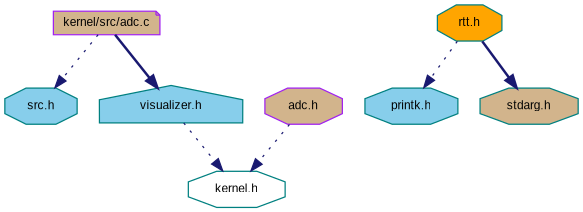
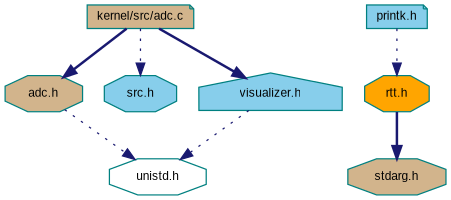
  digraph {
    fontname="Liberation Sans"
    node [color=teal fillcolor=tan fontname="Liberation Sans" fontsize=10 shape=octagon style=filled]
    edge [color=midnightblue fontname="Liberation Sans" fontsize=10 labelfontname=Helvetica labelfontsize=10 style=dotted]
-   n1 [color=purple fontcolor=black height=0.2 label="kernel/src/adc.c" shape=note width=0.4]
-   n2 [color=purple height=0.2 label="adc.h" width=0.4]
+   n1 [fontcolor=black height=0.2 label="kernel/src/adc.c" shape=note width=0.4]
+   n2 [height=0.2 label="adc.h" width=0.4]
    n3 [fillcolor=skyblue height=0.2 label="src.h" width=0.4]
    n4 [fillcolor=skyblue height=0.2 label="visualizer.h" shape=house width=0.4]
-   n5 [fillcolor=white height=0.2 label="kernel.h" width=0.4]
-   n6 [fillcolor=skyblue height=0.2 label="printk.h" width=0.4]
+   n5 [fillcolor=white height=0.2 label="unistd.h" width=0.4]
+   n6 [fillcolor=skyblue height=0.2 label="printk.h" shape=note width=0.4]
    n7 [fillcolor=orange height=0.2 label="rtt.h" width=0.4]
    n8 [height=0.2 label="stdarg.h" width=0.4]
+   n1 -> n2 [style=bold]
    n1 -> n3
    n1 -> n4 [style=bold]
    n2 -> n5
    n4 -> n5
-   n7 -> n6
+   n6 -> n7
    n7 -> n8 [style=bold]
  }
